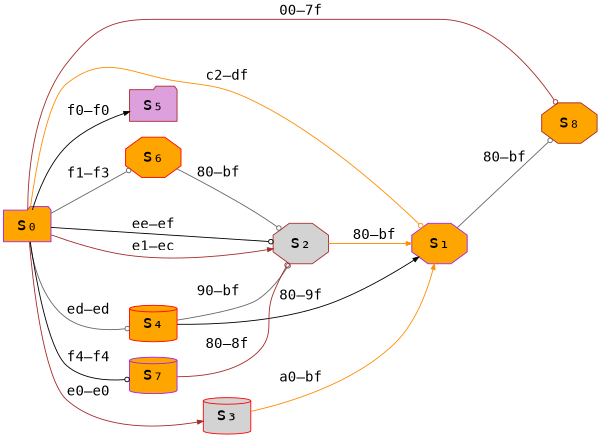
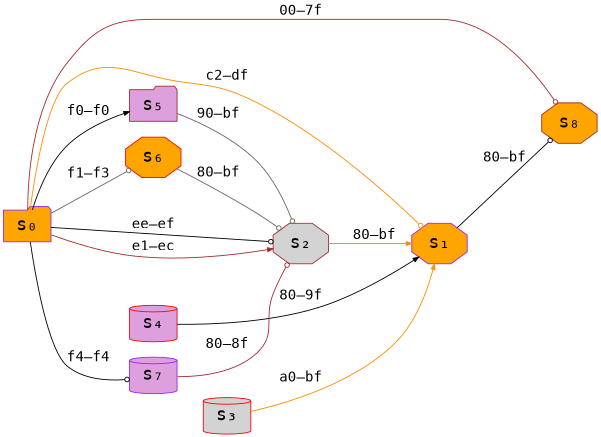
  digraph {
    fontname="DejaVu Sans Mono"
    rankdir=LR
    node [color=purple fillcolor=orange fontname="DejaVu Sans Mono" fontsize=20 shape=octagon style=filled]
    edge [arrowhead=odot arrowsize=0.65 color=black fontname="DejaVu Sans Mono" fontsize=16]
    n1 [label="s₀" shape=folder]
    n2 [color=brown label="s₈"]
    n3 [color=brown fillcolor=lightgrey label="s₂"]
    n4 [color=red fillcolor=lightgrey label="s₃" shape=cylinder]
-   n5 [color=red label="s₄" shape=cylinder]
+   n5 [color=red fillcolor=plum label="s₄" shape=cylinder]
    n6 [label="s₁"]
    n7 [color=brown fillcolor=plum label="s₅" shape=folder]
    n8 [color=red label="s₆"]
-   n9 [label="s₇" shape=cylinder]
+   n9 [fillcolor=plum label="s₇" shape=cylinder]
    n1 -> n2 [color=brown label="00–7f"]
    n1 -> n3 [label="\nee–ef"]
    n1 -> n3 [arrowhead=normal color=brown label="e1–ec"]
-   n1 -> n4 [arrowhead=normal color=brown label="e0–e0"]
-   n1 -> n5 [color=gray40 label="\ned–ed"]
    n1 -> n6 [color=darkorange label="\nc2–df"]
    n1 -> n7 [arrowhead=normal label="\nf0–f0"]
    n1 -> n8 [color=gray40 label="\nf1–f3"]
    n1 -> n9 [label="\nf4–f4"]
    n3 -> n6 [arrowhead=normal color=darkorange label=" 80–bf"]
    n4 -> n6 [arrowhead=normal color=darkorange label="a0–bf"]
    n5 -> n6 [arrowhead=normal label="\n80–9f"]
-   n6 -> n2 [color=gray40 label="80–bf"]
-   n5 -> n3 [color=gray40 label="90–bf  "]
+   n6 -> n2 [label="80–bf"]
+   n7 -> n3 [color=gray40 label="90–bf  "]
    n8 -> n3 [color=gray40 label="80–bf  "]
    n9 -> n3 [color=brown label="\n80–8f"]
  }
